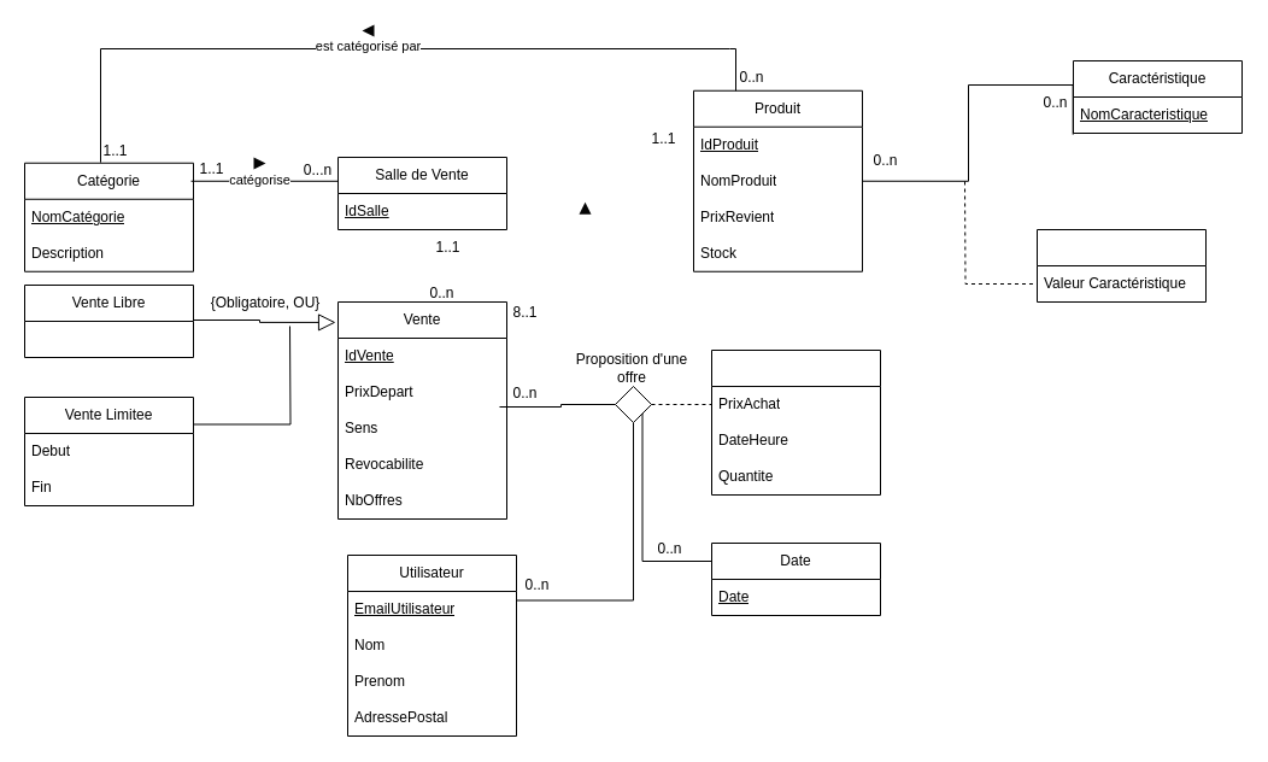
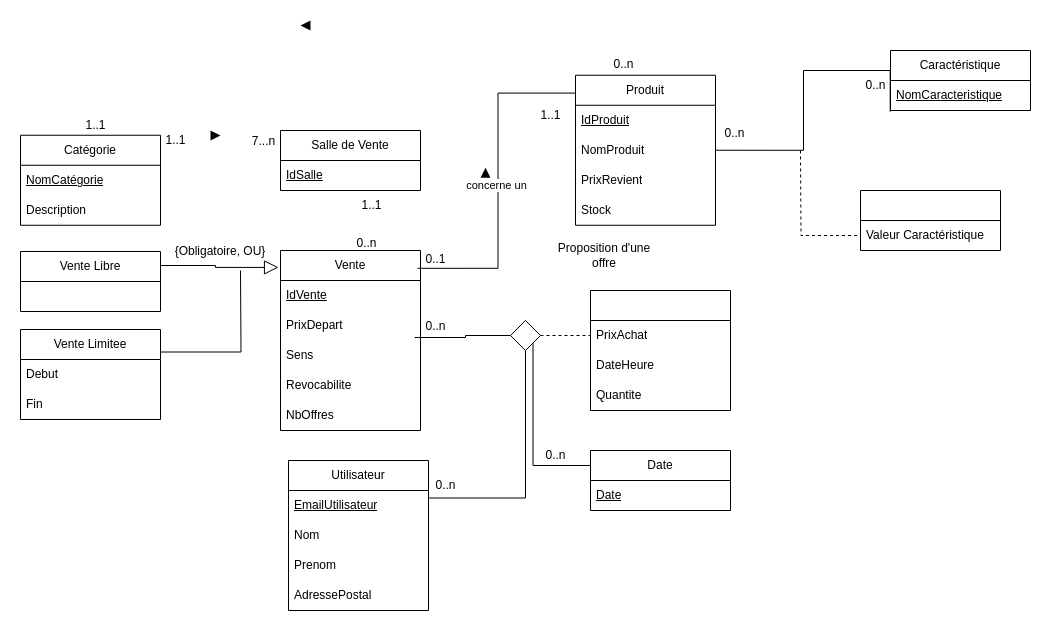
  <mxCell id="0" />
  <mxCell id="1" parent="0" />
  <mxCell id="2" value="Produit" style="swimlane;fontStyle=0;childLayout=stackLayout;horizontal=1;startSize=30;horizontalStack=0;resizeParent=1;resizeParentMax=0;resizeLast=0;collapsible=1;marginBottom=0;whiteSpace=wrap;html=1;" parent="1" vertex="1"><mxGeometry x="575" y="74.75" width="140" height="150" as="geometry"><mxRectangle x="485" y="120" width="80" height="30" as="alternateBounds" /></mxGeometry></mxCell>
  <mxCell id="3" value="&lt;u&gt;IdProduit&lt;/u&gt;" style="text;strokeColor=none;fillColor=none;align=left;verticalAlign=middle;spacingLeft=4;spacingRight=4;overflow=hidden;points=[[0,0.5],[1,0.5]];portConstraint=eastwest;rotatable=0;whiteSpace=wrap;html=1;" parent="2" vertex="1"><mxGeometry y="30" width="140" height="30" as="geometry" /></mxCell>
  <mxCell id="4" value="NomProduit" style="text;strokeColor=none;fillColor=none;align=left;verticalAlign=middle;spacingLeft=4;spacingRight=4;overflow=hidden;points=[[0,0.5],[1,0.5]];portConstraint=eastwest;rotatable=0;whiteSpace=wrap;html=1;" parent="2" vertex="1"><mxGeometry y="60" width="140" height="30" as="geometry" /></mxCell>
  <mxCell id="5" value="PrixRevient" style="text;strokeColor=none;fillColor=none;align=left;verticalAlign=middle;spacingLeft=4;spacingRight=4;overflow=hidden;points=[[0,0.5],[1,0.5]];portConstraint=eastwest;rotatable=0;whiteSpace=wrap;html=1;" parent="2" vertex="1"><mxGeometry y="90" width="140" height="30" as="geometry" /></mxCell>
  <mxCell id="6" value="Stock" style="text;strokeColor=none;fillColor=none;align=left;verticalAlign=middle;spacingLeft=4;spacingRight=4;overflow=hidden;points=[[0,0.5],[1,0.5]];portConstraint=eastwest;rotatable=0;whiteSpace=wrap;html=1;" parent="2" vertex="1"><mxGeometry y="120" width="140" height="30" as="geometry" /></mxCell>
  <mxCell id="7" style="edgeStyle=orthogonalEdgeStyle;rounded=0;orthogonalLoop=1;jettySize=auto;html=1;exitX=1;exitY=0.25;exitDx=0;exitDy=0;endArrow=none;endFill=0;" parent="1" source="8" edge="1"><mxGeometry relative="1" as="geometry"><mxPoint x="240" y="270" as="targetPoint" /></mxGeometry></mxCell>
  <mxCell id="8" value="Vente Limitee" style="swimlane;fontStyle=0;childLayout=stackLayout;horizontal=1;startSize=30;horizontalStack=0;resizeParent=1;resizeParentMax=0;resizeLast=0;collapsible=1;marginBottom=0;whiteSpace=wrap;html=1;" parent="1" vertex="1"><mxGeometry x="20" y="329" width="140" height="90" as="geometry" /></mxCell>
  <mxCell id="9" value="Debut" style="text;strokeColor=none;fillColor=none;align=left;verticalAlign=middle;spacingLeft=4;spacingRight=4;overflow=hidden;points=[[0,0.5],[1,0.5]];portConstraint=eastwest;rotatable=0;whiteSpace=wrap;html=1;" parent="8" vertex="1"><mxGeometry y="30" width="140" height="30" as="geometry" /></mxCell>
  <mxCell id="10" value="Fin" style="text;strokeColor=none;fillColor=none;align=left;verticalAlign=middle;spacingLeft=4;spacingRight=4;overflow=hidden;points=[[0,0.5],[1,0.5]];portConstraint=eastwest;rotatable=0;whiteSpace=wrap;html=1;" parent="8" vertex="1"><mxGeometry y="60" width="140" height="30" as="geometry" /></mxCell>
- <mxCell id="11" value="Vente Libre" style="swimlane;fontStyle=0;childLayout=stackLayout;horizontal=1;startSize=30;horizontalStack=0;resizeParent=1;resizeParentMax=0;resizeLast=0;collapsible=1;marginBottom=0;whiteSpace=wrap;html=1;" parent="1" vertex="1"><mxGeometry x="20" y="236" width="140" height="60" as="geometry" /></mxCell>
+ <mxCell id="11" value="Vente Libre" style="swimlane;fontStyle=0;childLayout=stackLayout;horizontal=1;startSize=30;horizontalStack=0;resizeParent=1;resizeParentMax=0;resizeLast=0;collapsible=1;marginBottom=0;whiteSpace=wrap;html=1;" parent="1" vertex="1"><mxGeometry x="20" y="251" width="140" height="60" as="geometry" /></mxCell>
  <mxCell id="12" value="Vente" style="swimlane;fontStyle=0;childLayout=stackLayout;horizontal=1;startSize=30;horizontalStack=0;resizeParent=1;resizeParentMax=0;resizeLast=0;collapsible=1;marginBottom=0;whiteSpace=wrap;html=1;" parent="1" vertex="1"><mxGeometry x="280" y="250" width="140" height="180" as="geometry" /></mxCell>
  <mxCell id="13" value="&lt;u&gt;IdVente&lt;/u&gt;" style="text;strokeColor=none;fillColor=none;align=left;verticalAlign=middle;spacingLeft=4;spacingRight=4;overflow=hidden;points=[[0,0.5],[1,0.5]];portConstraint=eastwest;rotatable=0;whiteSpace=wrap;html=1;" parent="12" vertex="1"><mxGeometry y="30" width="140" height="30" as="geometry" /></mxCell>
  <mxCell id="14" value="PrixDepart" style="text;strokeColor=none;fillColor=none;align=left;verticalAlign=middle;spacingLeft=4;spacingRight=4;overflow=hidden;points=[[0,0.5],[1,0.5]];portConstraint=eastwest;rotatable=0;whiteSpace=wrap;html=1;" parent="12" vertex="1"><mxGeometry y="60" width="140" height="30" as="geometry" /></mxCell>
  <mxCell id="15" value="Sens" style="text;strokeColor=none;fillColor=none;align=left;verticalAlign=middle;spacingLeft=4;spacingRight=4;overflow=hidden;points=[[0,0.5],[1,0.5]];portConstraint=eastwest;rotatable=0;whiteSpace=wrap;html=1;" parent="12" vertex="1"><mxGeometry y="90" width="140" height="30" as="geometry" /></mxCell>
  <mxCell id="16" value="Revocabilite" style="text;strokeColor=none;fillColor=none;align=left;verticalAlign=middle;spacingLeft=4;spacingRight=4;overflow=hidden;points=[[0,0.5],[1,0.5]];portConstraint=eastwest;rotatable=0;whiteSpace=wrap;html=1;" parent="12" vertex="1"><mxGeometry y="120" width="140" height="30" as="geometry" /></mxCell>
  <mxCell id="17" value="NbOffres" style="text;strokeColor=none;fillColor=none;align=left;verticalAlign=middle;spacingLeft=4;spacingRight=4;overflow=hidden;points=[[0,0.5],[1,0.5]];portConstraint=eastwest;rotatable=0;whiteSpace=wrap;html=1;" parent="12" vertex="1"><mxGeometry y="150" width="140" height="30" as="geometry" /></mxCell>
  <mxCell id="18" style="edgeStyle=orthogonalEdgeStyle;rounded=0;orthogonalLoop=1;jettySize=auto;html=1;exitX=0.5;exitY=0;exitDx=0;exitDy=0;endArrow=diamond;endFill=1;strokeWidth=1;endSize=13;entryX=0.5;entryY=0;entryDx=0;entryDy=0;" parent="1" source="19" target="19" edge="1"><mxGeometry relative="1" as="geometry" /></mxCell>
  <mxCell id="19" value="Salle de Vente" style="swimlane;fontStyle=0;childLayout=stackLayout;horizontal=1;startSize=30;horizontalStack=0;resizeParent=1;resizeParentMax=0;resizeLast=0;collapsible=1;marginBottom=0;whiteSpace=wrap;html=1;" parent="1" vertex="1"><mxGeometry x="280" y="130" width="140" height="60" as="geometry" /></mxCell>
  <mxCell id="20" value="&lt;u&gt;IdSalle&lt;/u&gt;" style="text;strokeColor=none;fillColor=none;align=left;verticalAlign=middle;spacingLeft=4;spacingRight=4;overflow=hidden;points=[[0,0.5],[1,0.5]];portConstraint=eastwest;rotatable=0;whiteSpace=wrap;html=1;" parent="19" vertex="1"><mxGeometry y="30" width="140" height="30" as="geometry" /></mxCell>
  <mxCell id="21" style="edgeStyle=orthogonalEdgeStyle;rounded=0;orthogonalLoop=1;jettySize=auto;html=1;exitX=1;exitY=0.25;exitDx=0;exitDy=0;entryX=0.5;entryY=1;entryDx=0;entryDy=0;endArrow=none;endFill=0;" parent="1" source="22" target="54" edge="1"><mxGeometry relative="1" as="geometry" /></mxCell>
  <mxCell id="22" value="Utilisateur" style="swimlane;fontStyle=0;childLayout=stackLayout;horizontal=1;startSize=30;horizontalStack=0;resizeParent=1;resizeParentMax=0;resizeLast=0;collapsible=1;marginBottom=0;whiteSpace=wrap;html=1;" parent="1" vertex="1"><mxGeometry x="288" y="460" width="140" height="150" as="geometry"><mxRectangle x="580" y="170" width="80" height="30" as="alternateBounds" /></mxGeometry></mxCell>
  <mxCell id="23" value="&lt;u&gt;EmailUtilisateur&lt;/u&gt;" style="text;strokeColor=none;fillColor=none;align=left;verticalAlign=middle;spacingLeft=4;spacingRight=4;overflow=hidden;points=[[0,0.5],[1,0.5]];portConstraint=eastwest;rotatable=0;whiteSpace=wrap;html=1;" parent="22" vertex="1"><mxGeometry y="30" width="140" height="30" as="geometry" /></mxCell>
  <mxCell id="24" value="Nom" style="text;strokeColor=none;fillColor=none;align=left;verticalAlign=middle;spacingLeft=4;spacingRight=4;overflow=hidden;points=[[0,0.5],[1,0.5]];portConstraint=eastwest;rotatable=0;whiteSpace=wrap;html=1;" parent="22" vertex="1"><mxGeometry y="60" width="140" height="30" as="geometry" /></mxCell>
  <mxCell id="25" value="Prenom" style="text;strokeColor=none;fillColor=none;align=left;verticalAlign=middle;spacingLeft=4;spacingRight=4;overflow=hidden;points=[[0,0.5],[1,0.5]];portConstraint=eastwest;rotatable=0;whiteSpace=wrap;html=1;" parent="22" vertex="1"><mxGeometry y="90" width="140" height="30" as="geometry" /></mxCell>
  <mxCell id="26" value="AdressePostal" style="text;strokeColor=none;fillColor=none;align=left;verticalAlign=middle;spacingLeft=4;spacingRight=4;overflow=hidden;points=[[0,0.5],[1,0.5]];portConstraint=eastwest;rotatable=0;whiteSpace=wrap;html=1;" parent="22" vertex="1"><mxGeometry y="120" width="140" height="30" as="geometry" /></mxCell>
  <mxCell id="27" value="&lt;div&gt;Caractéristique&lt;/div&gt;" style="swimlane;fontStyle=0;childLayout=stackLayout;horizontal=1;startSize=30;horizontalStack=0;resizeParent=1;resizeParentMax=0;resizeLast=0;collapsible=1;marginBottom=0;whiteSpace=wrap;html=1;" parent="1" vertex="1"><mxGeometry x="890" y="50" width="140" height="60" as="geometry"><mxRectangle x="580" y="170" width="80" height="30" as="alternateBounds" /></mxGeometry></mxCell>
  <mxCell id="28" value="&lt;u&gt;NomCaracteristique&lt;/u&gt;" style="text;strokeColor=none;fillColor=none;align=left;verticalAlign=middle;spacingLeft=4;spacingRight=4;overflow=hidden;points=[[0,0.5],[1,0.5]];portConstraint=eastwest;rotatable=0;whiteSpace=wrap;html=1;" parent="27" vertex="1"><mxGeometry y="30" width="140" height="30" as="geometry" /></mxCell>
  <mxCell id="29" value="&lt;div&gt;{Obligatoire, OU}&lt;/div&gt;" style="text;html=1;align=center;verticalAlign=middle;whiteSpace=wrap;rounded=0;" parent="1" vertex="1"><mxGeometry x="170" y="236" width="100" height="30" as="geometry" /></mxCell>
  <mxCell id="30" value="" style="swimlane;fontStyle=0;childLayout=stackLayout;horizontal=1;startSize=30;horizontalStack=0;resizeParent=1;resizeParentMax=0;resizeLast=0;collapsible=1;marginBottom=0;whiteSpace=wrap;html=1;" parent="1" vertex="1"><mxGeometry x="590" y="290" width="140" height="120" as="geometry"><mxRectangle x="485" y="280" width="80" height="30" as="alternateBounds" /></mxGeometry></mxCell>
  <mxCell id="31" value="PrixAchat" style="text;strokeColor=none;fillColor=none;align=left;verticalAlign=middle;spacingLeft=4;spacingRight=4;overflow=hidden;points=[[0,0.5],[1,0.5]];portConstraint=eastwest;rotatable=0;whiteSpace=wrap;html=1;" parent="30" vertex="1"><mxGeometry y="30" width="140" height="30" as="geometry" /></mxCell>
  <mxCell id="32" value="DateHeure" style="text;strokeColor=none;fillColor=none;align=left;verticalAlign=middle;spacingLeft=4;spacingRight=4;overflow=hidden;points=[[0,0.5],[1,0.5]];portConstraint=eastwest;rotatable=0;whiteSpace=wrap;html=1;" parent="30" vertex="1"><mxGeometry y="60" width="140" height="30" as="geometry" /></mxCell>
  <mxCell id="33" value="Quantite" style="text;strokeColor=none;fillColor=none;align=left;verticalAlign=middle;spacingLeft=4;spacingRight=4;overflow=hidden;points=[[0,0.5],[1,0.5]];portConstraint=eastwest;rotatable=0;whiteSpace=wrap;html=1;" parent="30" vertex="1"><mxGeometry y="90" width="140" height="30" as="geometry" /></mxCell>
  <mxCell id="34" value="Catégorie" style="swimlane;fontStyle=0;childLayout=stackLayout;horizontal=1;startSize=30;horizontalStack=0;resizeParent=1;resizeParentMax=0;resizeLast=0;collapsible=1;marginBottom=0;whiteSpace=wrap;html=1;" parent="1" vertex="1"><mxGeometry x="20" y="134.75" width="140" height="90" as="geometry" /></mxCell>
  <mxCell id="35" value="&lt;u&gt;NomCatégorie&lt;/u&gt;" style="text;strokeColor=none;fillColor=none;align=left;verticalAlign=middle;spacingLeft=4;spacingRight=4;overflow=hidden;points=[[0,0.5],[1,0.5]];portConstraint=eastwest;rotatable=0;whiteSpace=wrap;html=1;" parent="34" vertex="1"><mxGeometry y="30" width="140" height="30" as="geometry" /></mxCell>
  <mxCell id="36" value="Description" style="text;strokeColor=none;fillColor=none;align=left;verticalAlign=middle;spacingLeft=4;spacingRight=4;overflow=hidden;points=[[0,0.5],[1,0.5]];portConstraint=eastwest;rotatable=0;whiteSpace=wrap;html=1;" parent="34" vertex="1"><mxGeometry y="60" width="140" height="30" as="geometry" /></mxCell>
- <mxCell id="37" style="edgeStyle=orthogonalEdgeStyle;rounded=0;orthogonalLoop=1;jettySize=auto;html=1;exitX=0;exitY=0.25;exitDx=0;exitDy=0;entryX=0.986;entryY=0.167;entryDx=0;entryDy=0;entryPerimeter=0;endArrow=none;endFill=0;" parent="1" source="19" target="34" edge="1"><mxGeometry relative="1" as="geometry"><Array as="points"><mxPoint x="280" y="150" /></Array></mxGeometry></mxCell>
- <mxCell id="38" value="catégorise" style="edgeLabel;html=1;align=center;verticalAlign=middle;resizable=0;points=[];" parent="37" vertex="1" connectable="0"><mxGeometry x="0.101" y="-1" relative="1" as="geometry"><mxPoint as="offset" /></mxGeometry></mxCell>
  <mxCell id="39" value="1..1" style="text;html=1;align=center;verticalAlign=middle;resizable=0;points=[];autosize=1;strokeColor=none;fillColor=none;" parent="1" vertex="1"><mxGeometry x="155" y="125" width="40" height="30" as="geometry" /></mxCell>
- <mxCell id="40" value="0...n" style="text;html=1;align=center;verticalAlign=middle;resizable=0;points=[];autosize=1;strokeColor=none;fillColor=none;" parent="1" vertex="1"><mxGeometry x="238" y="126" width="50" height="30" as="geometry" /></mxCell>
+ <mxCell id="40" value="7...n" style="text;html=1;align=center;verticalAlign=middle;resizable=0;points=[];autosize=1;strokeColor=none;fillColor=none;" parent="1" vertex="1"><mxGeometry x="238" y="126" width="50" height="30" as="geometry" /></mxCell>
  <mxCell id="41" value="1..1" style="text;html=1;align=center;verticalAlign=middle;resizable=0;points=[];autosize=1;strokeColor=none;fillColor=none;" parent="1" vertex="1"><mxGeometry x="530" y="100" width="40" height="30" as="geometry" /></mxCell>
  <mxCell id="42" value="&lt;div&gt;1..1&lt;/div&gt;" style="text;html=1;align=center;verticalAlign=middle;resizable=0;points=[];autosize=1;strokeColor=none;fillColor=none;" parent="1" vertex="1"><mxGeometry x="351" y="190" width="40" height="30" as="geometry" /></mxCell>
  <mxCell id="43" value="&lt;div&gt;0..n&lt;/div&gt;" style="text;html=1;align=center;verticalAlign=middle;resizable=0;points=[];autosize=1;strokeColor=none;fillColor=none;" parent="1" vertex="1"><mxGeometry x="346" y="228" width="40" height="30" as="geometry" /></mxCell>
- <mxCell id="44" value="8..1" style="text;html=1;align=center;verticalAlign=middle;resizable=0;points=[];autosize=1;strokeColor=none;fillColor=none;" parent="1" vertex="1"><mxGeometry x="415" y="244" width="40" height="30" as="geometry" /></mxCell>
+ <mxCell id="44" value="0..1" style="text;html=1;align=center;verticalAlign=middle;resizable=0;points=[];autosize=1;strokeColor=none;fillColor=none;" parent="1" vertex="1"><mxGeometry x="415" y="244" width="40" height="30" as="geometry" /></mxCell>
  <mxCell id="45" value="&lt;div&gt;0..n&lt;/div&gt;" style="text;html=1;align=center;verticalAlign=middle;resizable=0;points=[];autosize=1;strokeColor=none;fillColor=none;" parent="1" vertex="1"><mxGeometry x="603" y="49" width="40" height="30" as="geometry" /></mxCell>
- <mxCell id="48" style="edgeStyle=orthogonalEdgeStyle;rounded=0;orthogonalLoop=1;jettySize=auto;html=1;exitX=0.25;exitY=0;exitDx=0;exitDy=0;entryX=0.45;entryY=-0.006;entryDx=0;entryDy=0;entryPerimeter=0;endArrow=none;endFill=0;" parent="1" source="2" target="34" edge="1"><mxGeometry relative="1" as="geometry"><Array as="points"><mxPoint x="605" y="40" /><mxPoint x="143" y="40" /></Array></mxGeometry></mxCell>
- <mxCell id="49" value="est catégorisé par" style="edgeLabel;html=1;align=center;verticalAlign=middle;resizable=0;points=[];" parent="48" vertex="1" connectable="0"><mxGeometry x="0.036" y="-3" relative="1" as="geometry"><mxPoint as="offset" /></mxGeometry></mxCell>
+ <mxCell id="46" style="edgeStyle=orthogonalEdgeStyle;rounded=0;orthogonalLoop=1;jettySize=auto;html=1;exitX=0.98;exitY=0.099;exitDx=0;exitDy=0;entryX=0.004;entryY=0.119;entryDx=0;entryDy=0;entryPerimeter=0;exitPerimeter=0;endArrow=none;endFill=0;" parent="1" source="12" target="2" edge="1"><mxGeometry relative="1" as="geometry" /></mxCell>
+ <mxCell id="47" value="concerne un" style="edgeLabel;html=1;align=center;verticalAlign=middle;resizable=0;points=[];" parent="46" vertex="1" connectable="0"><mxGeometry x="-0.016" y="3" relative="1" as="geometry"><mxPoint x="1" as="offset" /></mxGeometry></mxCell>
  <mxCell id="50" style="edgeStyle=orthogonalEdgeStyle;rounded=0;orthogonalLoop=1;jettySize=auto;html=1;exitX=1;exitY=0.5;exitDx=0;exitDy=0;entryX=-0.002;entryY=0.039;entryDx=0;entryDy=0;endArrow=none;endFill=0;entryPerimeter=0;" parent="1" source="4" edge="1"><mxGeometry relative="1" as="geometry"><mxPoint x="889.72" y="111.17" as="targetPoint" /><Array as="points"><mxPoint x="803" y="150" /><mxPoint x="803" y="70" /><mxPoint x="890" y="70" /></Array></mxGeometry></mxCell>
  <mxCell id="51" style="edgeStyle=orthogonalEdgeStyle;rounded=0;orthogonalLoop=1;jettySize=auto;html=1;exitX=1;exitY=0.25;exitDx=0;exitDy=0;entryX=-0.014;entryY=0.094;entryDx=0;entryDy=0;entryPerimeter=0;endArrow=block;endFill=0;endSize=12;" parent="1" source="11" target="12" edge="1"><mxGeometry relative="1" as="geometry"><Array as="points"><mxPoint x="215" y="265" /><mxPoint x="215" y="267" /></Array></mxGeometry></mxCell>
  <mxCell id="52" value="1..1" style="text;html=1;align=center;verticalAlign=middle;resizable=0;points=[];autosize=1;strokeColor=none;fillColor=none;" parent="1" vertex="1"><mxGeometry x="75" y="109.5" width="40" height="30" as="geometry" /></mxCell>
  <mxCell id="53" style="edgeStyle=orthogonalEdgeStyle;rounded=0;orthogonalLoop=1;jettySize=auto;html=1;exitX=1;exitY=0.5;exitDx=0;exitDy=0;endArrow=none;endFill=0;dashed=1;" parent="1" source="54" target="31" edge="1"><mxGeometry relative="1" as="geometry" /></mxCell>
  <mxCell id="54" value="" style="rhombus;whiteSpace=wrap;html=1;" parent="1" vertex="1"><mxGeometry x="510" y="320" width="30" height="30" as="geometry" /></mxCell>
  <mxCell id="55" style="edgeStyle=orthogonalEdgeStyle;rounded=0;orthogonalLoop=1;jettySize=auto;html=1;exitX=0.957;exitY=0.9;exitDx=0;exitDy=0;entryX=0;entryY=0.5;entryDx=0;entryDy=0;endArrow=none;endFill=0;exitPerimeter=0;" parent="1" source="14" target="54" edge="1"><mxGeometry relative="1" as="geometry" /></mxCell>
- <mxCell id="56" value="Proposition d'une offre" style="text;html=1;align=center;verticalAlign=middle;whiteSpace=wrap;rounded=0;" parent="1" vertex="1"><mxGeometry x="474" y="292" width="100" height="25" as="geometry" /></mxCell>
+ <mxCell id="56" value="Proposition d'une offre" style="text;html=1;align=center;verticalAlign=middle;whiteSpace=wrap;rounded=0;" parent="1" vertex="1"><mxGeometry x="554" y="242" width="100" height="25" as="geometry" /></mxCell>
  <mxCell id="57" value="0..n" style="text;html=1;align=center;verticalAlign=middle;resizable=0;points=[];autosize=1;strokeColor=none;fillColor=none;" parent="1" vertex="1"><mxGeometry x="415" y="311" width="40" height="30" as="geometry" /></mxCell>
  <mxCell id="58" value="0..n" style="text;html=1;align=center;verticalAlign=middle;resizable=0;points=[];autosize=1;strokeColor=none;fillColor=none;" parent="1" vertex="1"><mxGeometry x="425" y="470" width="40" height="30" as="geometry" /></mxCell>
  <mxCell id="59" value="&lt;div&gt;0..n&lt;/div&gt;&lt;div&gt;&lt;br&gt;&lt;/div&gt;" style="text;html=1;align=center;verticalAlign=middle;resizable=0;points=[];autosize=1;strokeColor=none;fillColor=none;" parent="1" vertex="1"><mxGeometry x="714" y="120" width="40" height="40" as="geometry" /></mxCell>
  <mxCell id="60" value="&lt;div&gt;0..n&lt;/div&gt;" style="text;html=1;align=center;verticalAlign=middle;resizable=0;points=[];autosize=1;strokeColor=none;fillColor=none;" parent="1" vertex="1"><mxGeometry x="855" y="70" width="40" height="30" as="geometry" /></mxCell>
  <mxCell id="61" value="" style="triangle;whiteSpace=wrap;html=1;fillColor=#030303;fillStyle=solid;strokeColor=none;" parent="1" vertex="1"><mxGeometry x="210" y="130" width="10" height="10" as="geometry" /></mxCell>
  <mxCell id="62" value="" style="triangle;whiteSpace=wrap;html=1;fillColor=#030303;fillStyle=solid;strokeColor=none;rotation=-180;" parent="1" vertex="1"><mxGeometry x="300" y="20" width="10" height="10" as="geometry" /></mxCell>
  <mxCell id="63" value="" style="triangle;whiteSpace=wrap;html=1;fillColor=#030303;fillStyle=solid;strokeColor=none;rotation=-90;" parent="1" vertex="1"><mxGeometry x="480" y="167.25" width="10" height="10" as="geometry" /></mxCell>
  <mxCell id="64" value="Date" style="swimlane;fontStyle=0;childLayout=stackLayout;horizontal=1;startSize=30;horizontalStack=0;resizeParent=1;resizeParentMax=0;resizeLast=0;collapsible=1;marginBottom=0;whiteSpace=wrap;html=1;" parent="1" vertex="1"><mxGeometry x="590" y="450" width="140" height="60" as="geometry"><mxRectangle x="580" y="170" width="80" height="30" as="alternateBounds" /></mxGeometry></mxCell>
  <mxCell id="65" value="&lt;u&gt;Date&lt;/u&gt;" style="text;strokeColor=none;fillColor=none;align=left;verticalAlign=middle;spacingLeft=4;spacingRight=4;overflow=hidden;points=[[0,0.5],[1,0.5]];portConstraint=eastwest;rotatable=0;whiteSpace=wrap;html=1;" parent="64" vertex="1"><mxGeometry y="30" width="140" height="30" as="geometry" /></mxCell>
  <mxCell id="66" style="edgeStyle=orthogonalEdgeStyle;rounded=0;orthogonalLoop=1;jettySize=auto;html=1;exitX=0;exitY=0.25;exitDx=0;exitDy=0;endArrow=none;endFill=0;entryX=1;entryY=1;entryDx=0;entryDy=0;" parent="1" source="64" target="54" edge="1"><mxGeometry relative="1" as="geometry"><mxPoint x="465" y="518" as="sourcePoint" /><mxPoint x="540" y="340" as="targetPoint" /></mxGeometry></mxCell>
  <mxCell id="67" value="" style="swimlane;fontStyle=0;childLayout=stackLayout;horizontal=1;startSize=30;horizontalStack=0;resizeParent=1;resizeParentMax=0;resizeLast=0;collapsible=1;marginBottom=0;whiteSpace=wrap;html=1;" vertex="1" parent="1"><mxGeometry x="860" y="190" width="140" height="60" as="geometry"><mxRectangle x="485" y="280" width="80" height="30" as="alternateBounds" /></mxGeometry></mxCell>
  <mxCell id="68" value="&lt;div&gt;Valeur Caractéristique&lt;/div&gt;" style="text;strokeColor=none;fillColor=none;align=left;verticalAlign=middle;spacingLeft=4;spacingRight=4;overflow=hidden;points=[[0,0.5],[1,0.5]];portConstraint=eastwest;rotatable=0;whiteSpace=wrap;html=1;" vertex="1" parent="67"><mxGeometry y="30" width="140" height="30" as="geometry" /></mxCell>
  <mxCell id="69" style="edgeStyle=orthogonalEdgeStyle;rounded=0;orthogonalLoop=1;jettySize=auto;html=1;endArrow=none;endFill=0;dashed=1;" edge="1" parent="1" target="68"><mxGeometry relative="1" as="geometry"><mxPoint x="800" y="150" as="sourcePoint" /></mxGeometry></mxCell>
  <mxCell id="70" value="&lt;div&gt;0..n&lt;/div&gt;" style="text;html=1;align=center;verticalAlign=middle;resizable=0;points=[];autosize=1;strokeColor=none;fillColor=none;" vertex="1" parent="1"><mxGeometry x="535" y="440" width="40" height="30" as="geometry" /></mxCell>
